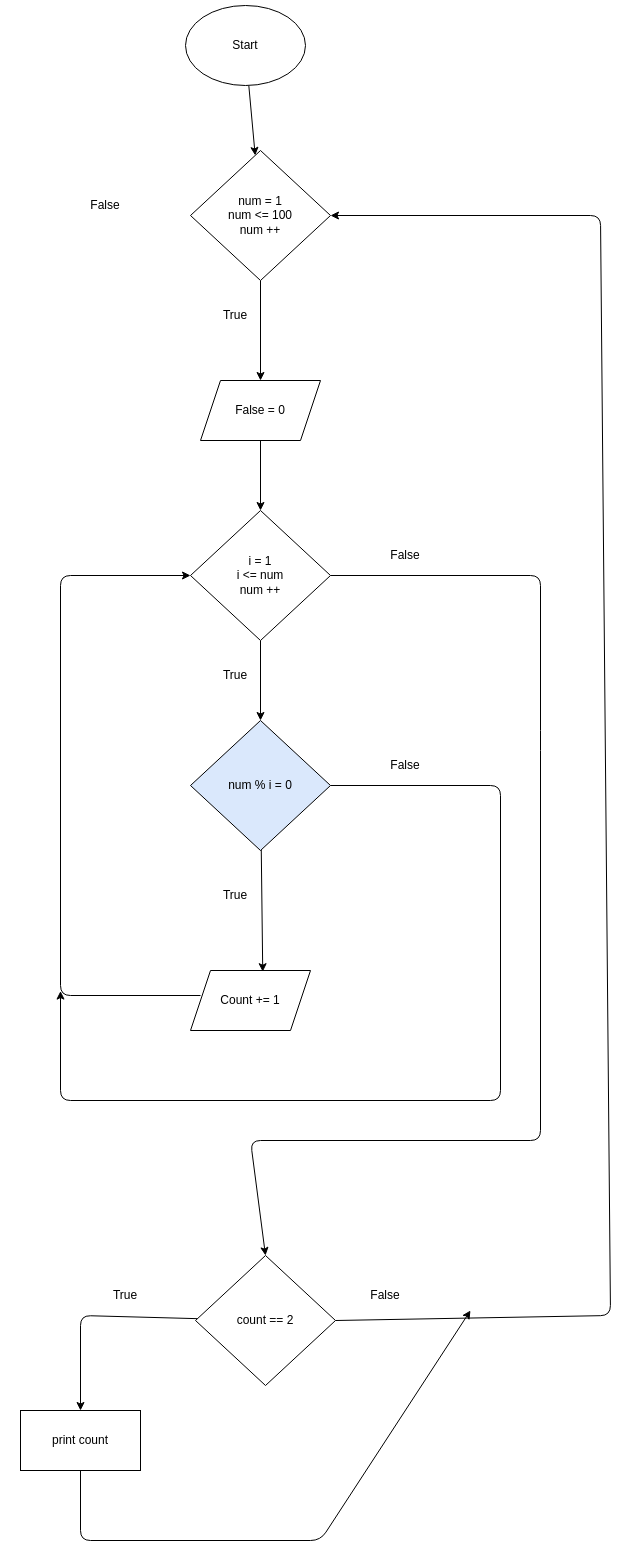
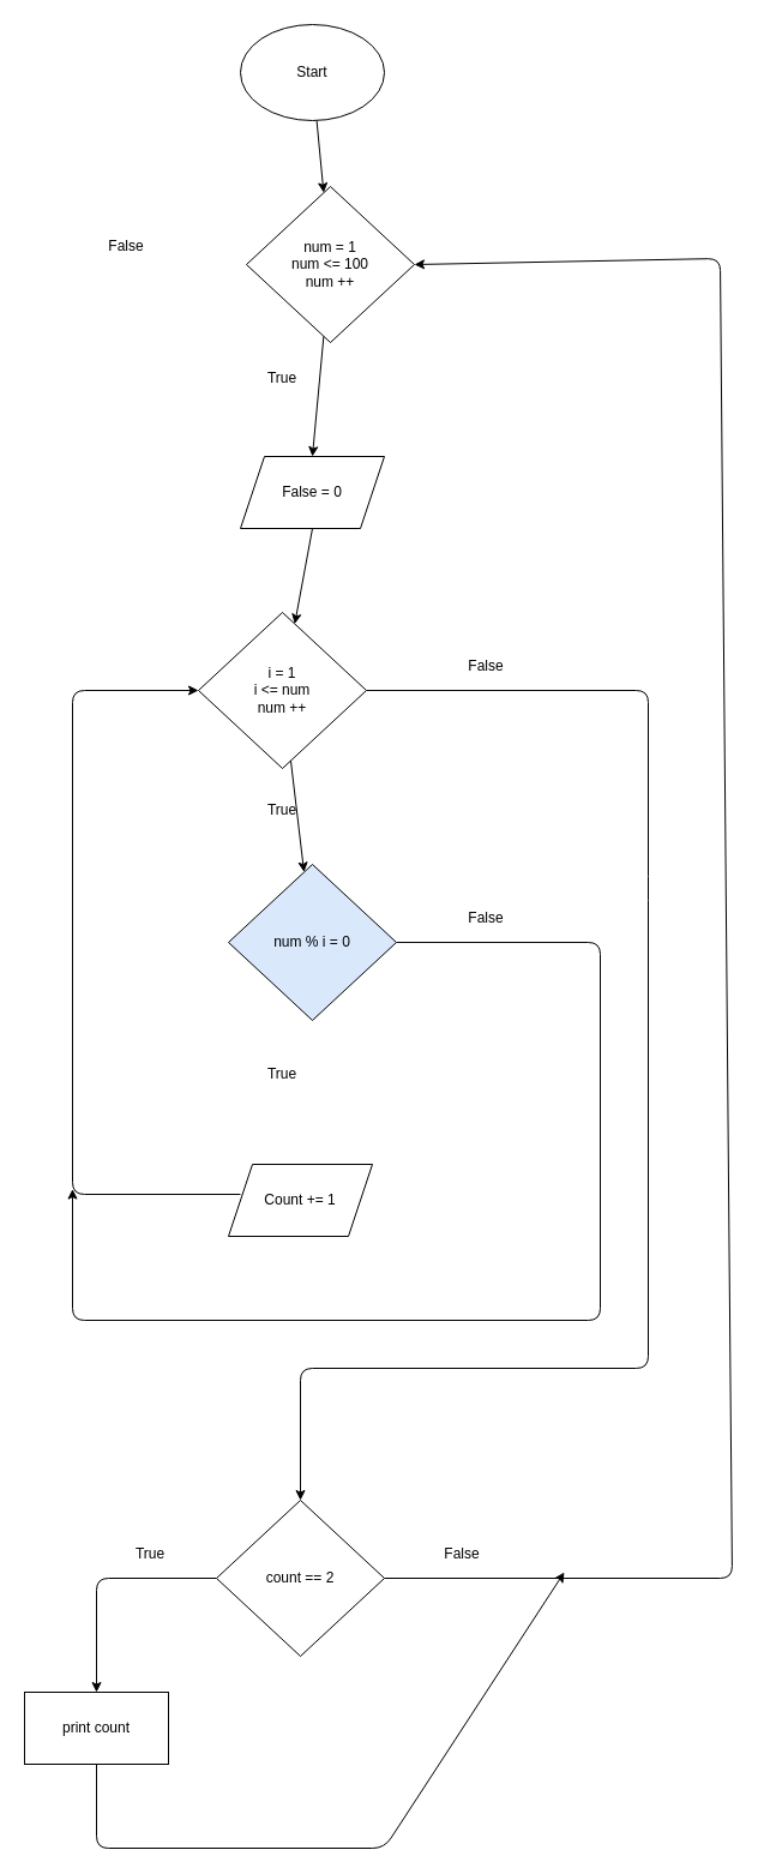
  <mxCell id="0" />
  <mxCell id="1" parent="0" />
  <mxCell id="2" value="" style="edgeStyle=none;html=1;" parent="1" target="10" edge="1"><mxGeometry relative="1" as="geometry"><mxPoint x="260" y="440" as="sourcePoint" /></mxGeometry></mxCell>
  <mxCell id="3" value="True" style="text;html=1;strokeColor=none;fillColor=none;align=center;verticalAlign=middle;whiteSpace=wrap;rounded=0;" parent="1" vertex="1"><mxGeometry x="210" y="300" width="50" height="30" as="geometry" /></mxCell>
  <mxCell id="4" value="" style="edgeStyle=none;html=1;" parent="1" source="5" target="7" edge="1"><mxGeometry relative="1" as="geometry" /></mxCell>
- <mxCell id="5" value="Start" style="ellipse;whiteSpace=wrap;html=1;" parent="1" vertex="1"><mxGeometry x="185" y="5" width="120" height="80" as="geometry" /></mxCell>
+ <mxCell id="5" value="Start" style="ellipse;whiteSpace=wrap;html=1;" parent="1" vertex="1"><mxGeometry x="200" y="20" width="120" height="80" as="geometry" /></mxCell>
  <mxCell id="6" value="" style="edgeStyle=none;html=1;" parent="1" source="7" edge="1"><mxGeometry relative="1" as="geometry"><mxPoint x="260" y="380" as="targetPoint" /></mxGeometry></mxCell>
- <mxCell id="7" value="num = 1&lt;br&gt;num &amp;lt;= 100&lt;br&gt;num ++" style="rhombus;whiteSpace=wrap;html=1;" parent="1" vertex="1"><mxGeometry x="190" y="150" width="140" height="130" as="geometry" /></mxCell>
+ <mxCell id="7" value="num = 1&lt;br&gt;num &amp;lt;= 100&lt;br&gt;num ++" style="rhombus;whiteSpace=wrap;html=1;" parent="1" vertex="1"><mxGeometry x="205" y="155" width="140" height="130" as="geometry" /></mxCell>
  <mxCell id="8" value="" style="edgeStyle=none;html=1;" parent="1" source="10" target="13" edge="1"><mxGeometry relative="1" as="geometry" /></mxCell>
  <mxCell id="9" style="edgeStyle=none;html=1;exitX=1;exitY=0.5;exitDx=0;exitDy=0;entryX=0.5;entryY=0;entryDx=0;entryDy=0;" parent="1" source="10" target="17" edge="1"><mxGeometry relative="1" as="geometry"><Array as="points"><mxPoint x="540" y="575" /><mxPoint x="540" y="740" /><mxPoint x="540" y="1140" /><mxPoint x="250" y="1140" /></Array></mxGeometry></mxCell>
- <mxCell id="10" value="i = 1&lt;br&gt;i &amp;lt;= num&lt;br&gt;num ++" style="rhombus;whiteSpace=wrap;html=1;" parent="1" vertex="1"><mxGeometry x="190" y="510" width="140" height="130" as="geometry" /></mxCell>
- <mxCell id="11" value="" style="edgeStyle=none;html=1;entryX=0.602;entryY=0.02;entryDx=0;entryDy=0;entryPerimeter=0;" parent="1" source="13" target="28" edge="1"><mxGeometry relative="1" as="geometry"><mxPoint x="260" y="965" as="targetPoint" /></mxGeometry></mxCell>
+ <mxCell id="10" value="i = 1&lt;br&gt;i &amp;lt;= num&lt;br&gt;num ++" style="rhombus;whiteSpace=wrap;html=1;" parent="1" vertex="1"><mxGeometry x="165" y="510" width="140" height="130" as="geometry" /></mxCell>
  <mxCell id="12" style="edgeStyle=none;html=1;" parent="1" source="13" edge="1"><mxGeometry relative="1" as="geometry"><mxPoint x="60" y="990.571" as="targetPoint" /><Array as="points"><mxPoint x="500" y="785" /><mxPoint x="500" y="1100" /><mxPoint x="60" y="1100" /></Array></mxGeometry></mxCell>
  <mxCell id="13" value="num % i = 0" style="rhombus;whiteSpace=wrap;html=1;fillColor=#dae8fc;" parent="1" vertex="1"><mxGeometry x="190" y="720" width="140" height="130" as="geometry" /></mxCell>
  <mxCell id="14" style="edgeStyle=none;html=1;exitX=0;exitY=0.5;exitDx=0;exitDy=0;entryX=0;entryY=0.5;entryDx=0;entryDy=0;" parent="1" target="10" edge="1"><mxGeometry relative="1" as="geometry"><Array as="points"><mxPoint x="60" y="995" /><mxPoint x="60" y="575" /></Array><mxPoint x="200" y="995" as="sourcePoint" /></mxGeometry></mxCell>
  <mxCell id="15" value="" style="edgeStyle=none;html=1;" parent="1" source="17" target="19" edge="1"><mxGeometry relative="1" as="geometry"><Array as="points"><mxPoint x="80" y="1315" /></Array></mxGeometry></mxCell>
  <mxCell id="16" style="edgeStyle=none;html=1;exitX=1;exitY=0.5;exitDx=0;exitDy=0;entryX=1;entryY=0.5;entryDx=0;entryDy=0;" parent="1" source="17" target="7" edge="1"><mxGeometry relative="1" as="geometry"><Array as="points"><mxPoint x="610" y="1315" /><mxPoint x="600" y="215" /></Array></mxGeometry></mxCell>
- <mxCell id="17" value="count == 2" style="rhombus;whiteSpace=wrap;html=1;" parent="1" vertex="1"><mxGeometry x="195" y="1255" width="140" height="130" as="geometry" /></mxCell>
+ <mxCell id="17" value="count == 2" style="rhombus;whiteSpace=wrap;html=1;" parent="1" vertex="1"><mxGeometry x="180" y="1250" width="140" height="130" as="geometry" /></mxCell>
  <mxCell id="18" style="edgeStyle=none;html=1;exitX=0.5;exitY=1;exitDx=0;exitDy=0;" parent="1" source="19" edge="1"><mxGeometry relative="1" as="geometry"><mxPoint x="470" y="1310" as="targetPoint" /><Array as="points"><mxPoint x="80" y="1540" /><mxPoint x="320" y="1540" /></Array></mxGeometry></mxCell>
  <mxCell id="19" value="print count" style="whiteSpace=wrap;html=1;" parent="1" vertex="1"><mxGeometry x="20" y="1410" width="120" height="60" as="geometry" /></mxCell>
  <mxCell id="20" value="True" style="text;html=1;strokeColor=none;fillColor=none;align=center;verticalAlign=middle;whiteSpace=wrap;rounded=0;" parent="1" vertex="1"><mxGeometry x="100" y="1280" width="50" height="30" as="geometry" /></mxCell>
  <mxCell id="21" value="False" style="text;html=1;strokeColor=none;fillColor=none;align=center;verticalAlign=middle;whiteSpace=wrap;rounded=0;" parent="1" vertex="1"><mxGeometry x="360" y="1280" width="50" height="30" as="geometry" /></mxCell>
  <mxCell id="22" value="False" style="text;html=1;strokeColor=none;fillColor=none;align=center;verticalAlign=middle;whiteSpace=wrap;rounded=0;" parent="1" vertex="1"><mxGeometry x="80" y="190" width="50" height="30" as="geometry" /></mxCell>
  <mxCell id="23" value="True" style="text;html=1;strokeColor=none;fillColor=none;align=center;verticalAlign=middle;whiteSpace=wrap;rounded=0;" parent="1" vertex="1"><mxGeometry x="210" y="660" width="50" height="30" as="geometry" /></mxCell>
  <mxCell id="24" value="True" style="text;html=1;strokeColor=none;fillColor=none;align=center;verticalAlign=middle;whiteSpace=wrap;rounded=0;" parent="1" vertex="1"><mxGeometry x="210" y="880" width="50" height="30" as="geometry" /></mxCell>
  <mxCell id="25" value="False" style="text;html=1;strokeColor=none;fillColor=none;align=center;verticalAlign=middle;whiteSpace=wrap;rounded=0;" parent="1" vertex="1"><mxGeometry x="380" y="750" width="50" height="30" as="geometry" /></mxCell>
  <mxCell id="26" value="False" style="text;html=1;strokeColor=none;fillColor=none;align=center;verticalAlign=middle;whiteSpace=wrap;rounded=0;" parent="1" vertex="1"><mxGeometry x="380" y="540" width="50" height="30" as="geometry" /></mxCell>
  <mxCell id="27" value="False = 0" style="shape=parallelogram;perimeter=parallelogramPerimeter;whiteSpace=wrap;html=1;fixedSize=1;" vertex="1" parent="1"><mxGeometry x="200" y="380" width="120" height="60" as="geometry" /></mxCell>
  <mxCell id="28" value="Count += 1" style="shape=parallelogram;perimeter=parallelogramPerimeter;whiteSpace=wrap;html=1;fixedSize=1;" vertex="1" parent="1"><mxGeometry x="190" y="970" width="120" height="60" as="geometry" /></mxCell>
